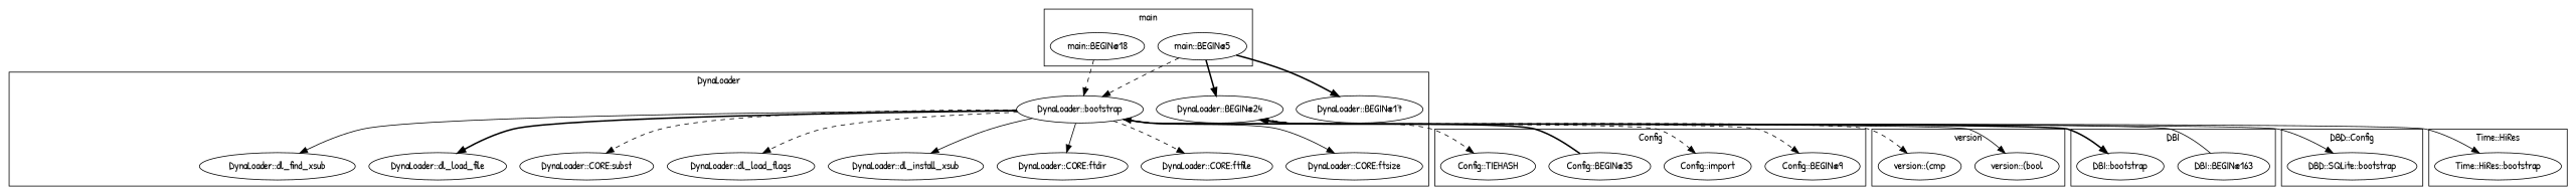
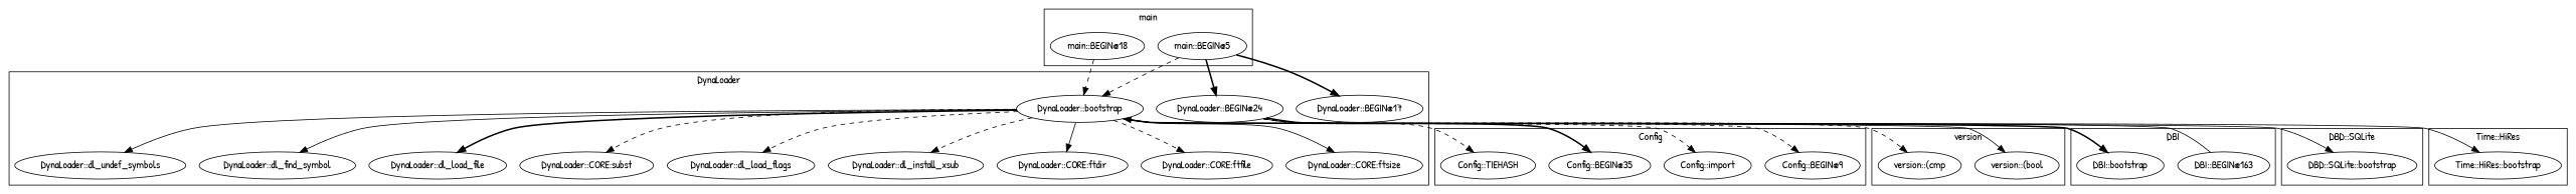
  digraph {
    fontname="Patrick Hand"
    node [fontname="Patrick Hand"]
    edge [fontname="Patrick Hand" style=dashed]
    "DynaLoader::CORE:ftfile"
    "DynaLoader::BEGIN@17"
    "DynaLoader::CORE:ftsize"
    "DynaLoader::BEGIN@24"
-   "DynaLoader::dl_find_symbol" [label="DynaLoader::dl_find_xsub"]
+   "DynaLoader::dl_undef_symbols"
+   "DynaLoader::dl_find_symbol"
    "DynaLoader::dl_load_file"
    "DynaLoader::CORE:subst"
    "DynaLoader::dl_load_flags"
    "DynaLoader::dl_install_xsub"
    "DynaLoader::CORE:ftdir"
    "DynaLoader::bootstrap"
    "Config::BEGIN@35"
    "Config::TIEHASH"
    "Config::BEGIN@9"
    "Config::import"
    "DBI::BEGIN@163"
    "DBI::bootstrap"
    "main::BEGIN@18"
    "main::BEGIN@5"
    "DBD::SQLite::bootstrap"
    "version::(bool"
    "version::(cmp"
    "Time::HiRes::bootstrap"
    subgraph cluster_1 {
      label=DynaLoader
      "DynaLoader::CORE:ftfile"
      "DynaLoader::BEGIN@17"
      "DynaLoader::CORE:ftsize"
      "DynaLoader::BEGIN@24"
+     "DynaLoader::dl_undef_symbols"
      "DynaLoader::dl_find_symbol"
      "DynaLoader::dl_load_file"
      "DynaLoader::CORE:subst"
      "DynaLoader::dl_load_flags"
      "DynaLoader::dl_install_xsub"
      "DynaLoader::CORE:ftdir"
      "DynaLoader::bootstrap"
    }
    subgraph cluster_2 {
      label=Config
      "Config::BEGIN@35"
      "Config::TIEHASH"
      "Config::BEGIN@9"
      "Config::import"
    }
    subgraph cluster_3 {
      label=DBI
      "DBI::BEGIN@163"
      "DBI::bootstrap"
    }
    subgraph cluster_4 {
      label=main
      "main::BEGIN@18"
      "main::BEGIN@5"
    }
    subgraph cluster_5 {
-     label="DBD::Config"
+     label="DBD::SQLite"
      "DBD::SQLite::bootstrap"
    }
    subgraph cluster_6 {
      label=version
      "version::(bool"
      "version::(cmp"
    }
    subgraph cluster_7 {
      label="Time::HiRes"
      "Time::HiRes::bootstrap"
    }
-   "Config::BEGIN@35" -> "DynaLoader::BEGIN@24" [style=bold]
+   "DynaLoader::BEGIN@24" -> "Config::BEGIN@35" [style=bold]
    "DynaLoader::BEGIN@24" -> "Config::TIEHASH"
    "DynaLoader::BEGIN@24" -> "Config::BEGIN@9"
    "DynaLoader::BEGIN@24" -> "Config::import"
    "DynaLoader::BEGIN@24" -> "version::(bool" [style=solid]
    "DynaLoader::BEGIN@24" -> "version::(cmp"
    "DynaLoader::bootstrap" -> "DynaLoader::CORE:ftfile"
    "DynaLoader::bootstrap" -> "DynaLoader::CORE:ftsize" [style=solid]
+   "DynaLoader::bootstrap" -> "DynaLoader::dl_undef_symbols" [style=solid]
    "DynaLoader::bootstrap" -> "DynaLoader::dl_find_symbol" [style=solid]
    "DynaLoader::bootstrap" -> "DynaLoader::dl_load_file" [style=bold]
    "DynaLoader::bootstrap" -> "DynaLoader::CORE:subst"
    "DynaLoader::bootstrap" -> "DynaLoader::dl_load_flags"
-   "DynaLoader::bootstrap" -> "DynaLoader::dl_install_xsub" [style=solid]
+   "DynaLoader::bootstrap" -> "DynaLoader::dl_install_xsub"
    "DynaLoader::bootstrap" -> "DynaLoader::CORE:ftdir" [style=solid]
    "DynaLoader::bootstrap" -> "DBI::bootstrap" [style=bold]
    "DynaLoader::bootstrap" -> "DBD::SQLite::bootstrap" [style=solid]
    "DynaLoader::bootstrap" -> "Time::HiRes::bootstrap" [style=solid]
    "DBI::BEGIN@163" -> "DynaLoader::bootstrap" [style=solid]
    "main::BEGIN@18" -> "DynaLoader::bootstrap"
    "main::BEGIN@5" -> "DynaLoader::BEGIN@17" [style=bold]
    "main::BEGIN@5" -> "DynaLoader::BEGIN@24" [style=bold]
    "main::BEGIN@5" -> "DynaLoader::bootstrap"
  }
